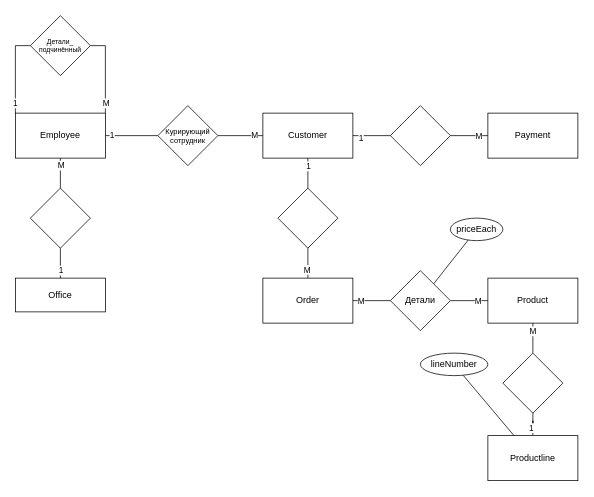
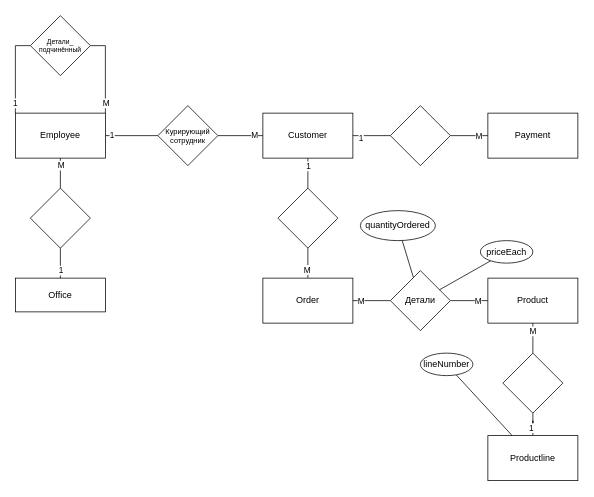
  <mxCell id="0" />
  <mxCell id="1" parent="0" />
  <mxCell id="2" value="" style="edgeStyle=orthogonalEdgeStyle;rounded=0;orthogonalLoop=1;jettySize=auto;html=1;endArrow=none;endFill=0;" edge="1" parent="1" source="6" target="19"><mxGeometry relative="1" as="geometry" /></mxCell>
  <mxCell id="3" value="1" style="edgeLabel;html=1;align=center;verticalAlign=middle;resizable=0;points=[];" vertex="1" connectable="0" parent="2"><mxGeometry x="-0.773" y="1" relative="1" as="geometry"><mxPoint as="offset" /></mxGeometry></mxCell>
  <mxCell id="4" value="" style="edgeStyle=orthogonalEdgeStyle;rounded=0;orthogonalLoop=1;jettySize=auto;html=1;endArrow=none;endFill=0;" edge="1" parent="1" source="6" target="25"><mxGeometry relative="1" as="geometry" /></mxCell>
  <mxCell id="5" value="M" style="edgeLabel;html=1;align=center;verticalAlign=middle;resizable=0;points=[];" vertex="1" connectable="0" parent="4"><mxGeometry x="-0.56" relative="1" as="geometry"><mxPoint as="offset" /></mxGeometry></mxCell>
  <mxCell id="6" value="Employee" style="rounded=0;whiteSpace=wrap;html=1;" vertex="1" parent="1"><mxGeometry x="20" y="150" width="120" height="60" as="geometry" /></mxCell>
  <mxCell id="7" value="Customer" style="rounded=0;whiteSpace=wrap;html=1;" vertex="1" parent="1"><mxGeometry x="350" y="150" width="120" height="60" as="geometry" /></mxCell>
  <mxCell id="8" value="" style="edgeStyle=orthogonalEdgeStyle;rounded=0;orthogonalLoop=1;jettySize=auto;html=1;endArrow=none;endFill=0;" edge="1" parent="1" source="10" target="31"><mxGeometry relative="1" as="geometry" /></mxCell>
  <mxCell id="9" value="M" style="edgeLabel;html=1;align=center;verticalAlign=middle;resizable=0;points=[];" vertex="1" connectable="0" parent="8"><mxGeometry x="-0.42" y="2" relative="1" as="geometry"><mxPoint as="offset" /></mxGeometry></mxCell>
  <mxCell id="10" value="Order" style="rounded=0;whiteSpace=wrap;html=1;" vertex="1" parent="1"><mxGeometry x="350" y="370" width="120" height="60" as="geometry" /></mxCell>
  <mxCell id="11" value="Office" style="rounded=0;whiteSpace=wrap;html=1;" vertex="1" parent="1"><mxGeometry x="20" y="370" width="120" height="45" as="geometry" /></mxCell>
  <mxCell id="12" style="edgeStyle=orthogonalEdgeStyle;rounded=0;orthogonalLoop=1;jettySize=auto;html=1;exitX=0;exitY=0.5;exitDx=0;exitDy=0;entryX=0;entryY=0;entryDx=0;entryDy=0;endArrow=none;endFill=0;" edge="1" parent="1" source="16" target="6"><mxGeometry relative="1" as="geometry" /></mxCell>
  <mxCell id="13" value="1" style="edgeLabel;html=1;align=center;verticalAlign=middle;resizable=0;points=[];" vertex="1" connectable="0" parent="12"><mxGeometry x="0.751" y="-1" relative="1" as="geometry"><mxPoint as="offset" /></mxGeometry></mxCell>
  <mxCell id="14" style="edgeStyle=orthogonalEdgeStyle;rounded=0;orthogonalLoop=1;jettySize=auto;html=1;exitX=1;exitY=0.5;exitDx=0;exitDy=0;entryX=1;entryY=0;entryDx=0;entryDy=0;endArrow=none;endFill=0;" edge="1" parent="1" source="16" target="6"><mxGeometry relative="1" as="geometry" /></mxCell>
  <mxCell id="15" value="М" style="edgeLabel;html=1;align=center;verticalAlign=middle;resizable=0;points=[];" vertex="1" connectable="0" parent="14"><mxGeometry x="0.74" relative="1" as="geometry"><mxPoint as="offset" /></mxGeometry></mxCell>
  <mxCell id="16" value="Детали_&lt;br style=&quot;font-size: 9px;&quot;&gt;подчинённый" style="rhombus;whiteSpace=wrap;html=1;fontSize=9;" vertex="1" parent="1"><mxGeometry x="40" y="20" width="80" height="80" as="geometry" /></mxCell>
  <mxCell id="17" value="" style="edgeStyle=orthogonalEdgeStyle;rounded=0;orthogonalLoop=1;jettySize=auto;html=1;endArrow=none;endFill=0;" edge="1" parent="1" source="19" target="7"><mxGeometry relative="1" as="geometry" /></mxCell>
  <mxCell id="18" value="М" style="edgeLabel;html=1;align=center;verticalAlign=middle;resizable=0;points=[];" vertex="1" connectable="0" parent="17"><mxGeometry x="0.598" y="1" relative="1" as="geometry"><mxPoint as="offset" /></mxGeometry></mxCell>
  <mxCell id="19" value="Курирующий&lt;br style=&quot;font-size: 10px;&quot;&gt;сотрудник" style="rhombus;whiteSpace=wrap;html=1;fontSize=10;" vertex="1" parent="1"><mxGeometry x="210" y="140" width="80" height="80" as="geometry" /></mxCell>
  <mxCell id="20" value="" style="edgeStyle=orthogonalEdgeStyle;rounded=0;orthogonalLoop=1;jettySize=auto;html=1;endArrow=none;endFill=0;" edge="1" parent="1" source="22" target="28"><mxGeometry relative="1" as="geometry" /></mxCell>
  <mxCell id="21" value="М" style="edgeLabel;html=1;align=center;verticalAlign=middle;resizable=0;points=[];" vertex="1" connectable="0" parent="20"><mxGeometry x="-0.44" relative="1" as="geometry"><mxPoint as="offset" /></mxGeometry></mxCell>
  <mxCell id="22" value="Product" style="rounded=0;whiteSpace=wrap;html=1;" vertex="1" parent="1"><mxGeometry x="650" y="370" width="120" height="60" as="geometry" /></mxCell>
  <mxCell id="23" value="" style="edgeStyle=orthogonalEdgeStyle;rounded=0;orthogonalLoop=1;jettySize=auto;html=1;endArrow=none;endFill=0;" edge="1" parent="1" source="25" target="11"><mxGeometry relative="1" as="geometry" /></mxCell>
  <mxCell id="24" value="1" style="edgeLabel;html=1;align=center;verticalAlign=middle;resizable=0;points=[];" vertex="1" connectable="0" parent="23"><mxGeometry x="0.44" relative="1" as="geometry"><mxPoint as="offset" /></mxGeometry></mxCell>
  <mxCell id="25" value="" style="rhombus;whiteSpace=wrap;html=1;rounded=0;" vertex="1" parent="1"><mxGeometry x="40" y="250" width="80" height="80" as="geometry" /></mxCell>
  <mxCell id="26" value="" style="edgeStyle=orthogonalEdgeStyle;rounded=0;orthogonalLoop=1;jettySize=auto;html=1;endArrow=none;endFill=0;" edge="1" parent="1" source="28" target="10"><mxGeometry relative="1" as="geometry" /></mxCell>
  <mxCell id="27" value="М" style="edgeLabel;html=1;align=center;verticalAlign=middle;resizable=0;points=[];" vertex="1" connectable="0" parent="26"><mxGeometry x="0.6" relative="1" as="geometry"><mxPoint as="offset" /></mxGeometry></mxCell>
  <mxCell id="28" value="Детали" style="rhombus;whiteSpace=wrap;html=1;rounded=0;" vertex="1" parent="1"><mxGeometry x="520" y="360" width="80" height="80" as="geometry" /></mxCell>
  <mxCell id="29" value="" style="edgeStyle=orthogonalEdgeStyle;rounded=0;orthogonalLoop=1;jettySize=auto;html=1;endArrow=none;endFill=0;" edge="1" parent="1" source="31" target="7"><mxGeometry relative="1" as="geometry" /></mxCell>
  <mxCell id="30" value="1" style="edgeLabel;html=1;align=center;verticalAlign=middle;resizable=0;points=[];" vertex="1" connectable="0" parent="29"><mxGeometry x="0.5" relative="1" as="geometry"><mxPoint as="offset" /></mxGeometry></mxCell>
  <mxCell id="31" value="" style="rhombus;whiteSpace=wrap;html=1;rounded=0;" vertex="1" parent="1"><mxGeometry x="370" y="250" width="80" height="80" as="geometry" /></mxCell>
+ <mxCell id="32" value="" style="rounded=0;orthogonalLoop=1;jettySize=auto;html=1;endArrow=none;endFill=0;" edge="1" parent="1" source="33" target="28"><mxGeometry relative="1" as="geometry" /></mxCell>
+ <mxCell id="33" value="quantityOrdered" style="ellipse;whiteSpace=wrap;html=1;" vertex="1" parent="1"><mxGeometry x="480" y="280" width="100" height="40" as="geometry" /></mxCell>
  <mxCell id="34" value="" style="rounded=0;orthogonalLoop=1;jettySize=auto;html=1;endArrow=none;endFill=0;" edge="1" parent="1" source="35" target="28"><mxGeometry relative="1" as="geometry" /></mxCell>
- <mxCell id="35" value="priceEach" style="ellipse;whiteSpace=wrap;html=1;" vertex="1" parent="1"><mxGeometry x="600" y="290" width="70" height="30" as="geometry" /></mxCell>
+ <mxCell id="35" value="priceEach" style="ellipse;whiteSpace=wrap;html=1;" vertex="1" parent="1"><mxGeometry x="640" y="320" width="70" height="30" as="geometry" /></mxCell>
  <mxCell id="36" value="" style="rounded=0;orthogonalLoop=1;jettySize=auto;html=1;endArrow=none;endFill=0;" edge="1" parent="1" source="37" target="46"><mxGeometry relative="1" as="geometry" /></mxCell>
- <mxCell id="37" value="lineNumber" style="ellipse;whiteSpace=wrap;html=1;" vertex="1" parent="1"><mxGeometry x="560" y="470" width="90" height="30" as="geometry" /></mxCell>
+ <mxCell id="37" value="lineNumber" style="ellipse;whiteSpace=wrap;html=1;" vertex="1" parent="1"><mxGeometry x="560" y="470" width="70" height="30" as="geometry" /></mxCell>
  <mxCell id="38" value="Payment" style="rounded=0;whiteSpace=wrap;html=1;" vertex="1" parent="1"><mxGeometry x="650" y="150" width="120" height="60" as="geometry" /></mxCell>
  <mxCell id="39" value="" style="edgeStyle=orthogonalEdgeStyle;rounded=0;orthogonalLoop=1;jettySize=auto;html=1;endArrow=none;endFill=0;" edge="1" parent="1" source="43" target="38"><mxGeometry relative="1" as="geometry" /></mxCell>
  <mxCell id="40" value="M" style="edgeLabel;html=1;align=center;verticalAlign=middle;resizable=0;points=[];" vertex="1" connectable="0" parent="39"><mxGeometry x="0.488" relative="1" as="geometry"><mxPoint as="offset" /></mxGeometry></mxCell>
  <mxCell id="41" value="" style="edgeStyle=orthogonalEdgeStyle;rounded=0;orthogonalLoop=1;jettySize=auto;html=1;endArrow=none;endFill=0;" edge="1" parent="1" source="43" target="7"><mxGeometry relative="1" as="geometry" /></mxCell>
  <mxCell id="42" value="1" style="edgeLabel;html=1;align=center;verticalAlign=middle;resizable=0;points=[];" vertex="1" connectable="0" parent="41"><mxGeometry x="0.6" y="2" relative="1" as="geometry"><mxPoint as="offset" /></mxGeometry></mxCell>
  <mxCell id="43" value="" style="rhombus;whiteSpace=wrap;html=1;rounded=0;" vertex="1" parent="1"><mxGeometry x="520" y="140" width="80" height="80" as="geometry" /></mxCell>
  <mxCell id="44" value="" style="edgeStyle=orthogonalEdgeStyle;rounded=0;orthogonalLoop=1;jettySize=auto;html=1;endArrow=none;endFill=0;" edge="1" parent="1" source="46" target="49"><mxGeometry relative="1" as="geometry" /></mxCell>
  <mxCell id="45" value="1" style="edgeLabel;html=1;align=center;verticalAlign=middle;resizable=0;points=[];" vertex="1" connectable="0" parent="44"><mxGeometry x="0.22" y="3" relative="1" as="geometry"><mxPoint as="offset" /></mxGeometry></mxCell>
  <mxCell id="46" value="Productline" style="rounded=0;whiteSpace=wrap;html=1;" vertex="1" parent="1"><mxGeometry x="650" y="580" width="120" height="60" as="geometry" /></mxCell>
  <mxCell id="47" value="" style="edgeStyle=orthogonalEdgeStyle;rounded=0;orthogonalLoop=1;jettySize=auto;html=1;endArrow=none;endFill=0;" edge="1" parent="1" source="49" target="22"><mxGeometry relative="1" as="geometry" /></mxCell>
  <mxCell id="48" value="M" style="edgeLabel;html=1;align=center;verticalAlign=middle;resizable=0;points=[];" vertex="1" connectable="0" parent="47"><mxGeometry x="0.483" y="1" relative="1" as="geometry"><mxPoint as="offset" /></mxGeometry></mxCell>
  <mxCell id="49" value="" style="rhombus;whiteSpace=wrap;html=1;rounded=0;" vertex="1" parent="1"><mxGeometry x="670" y="470" width="80" height="80" as="geometry" /></mxCell>
